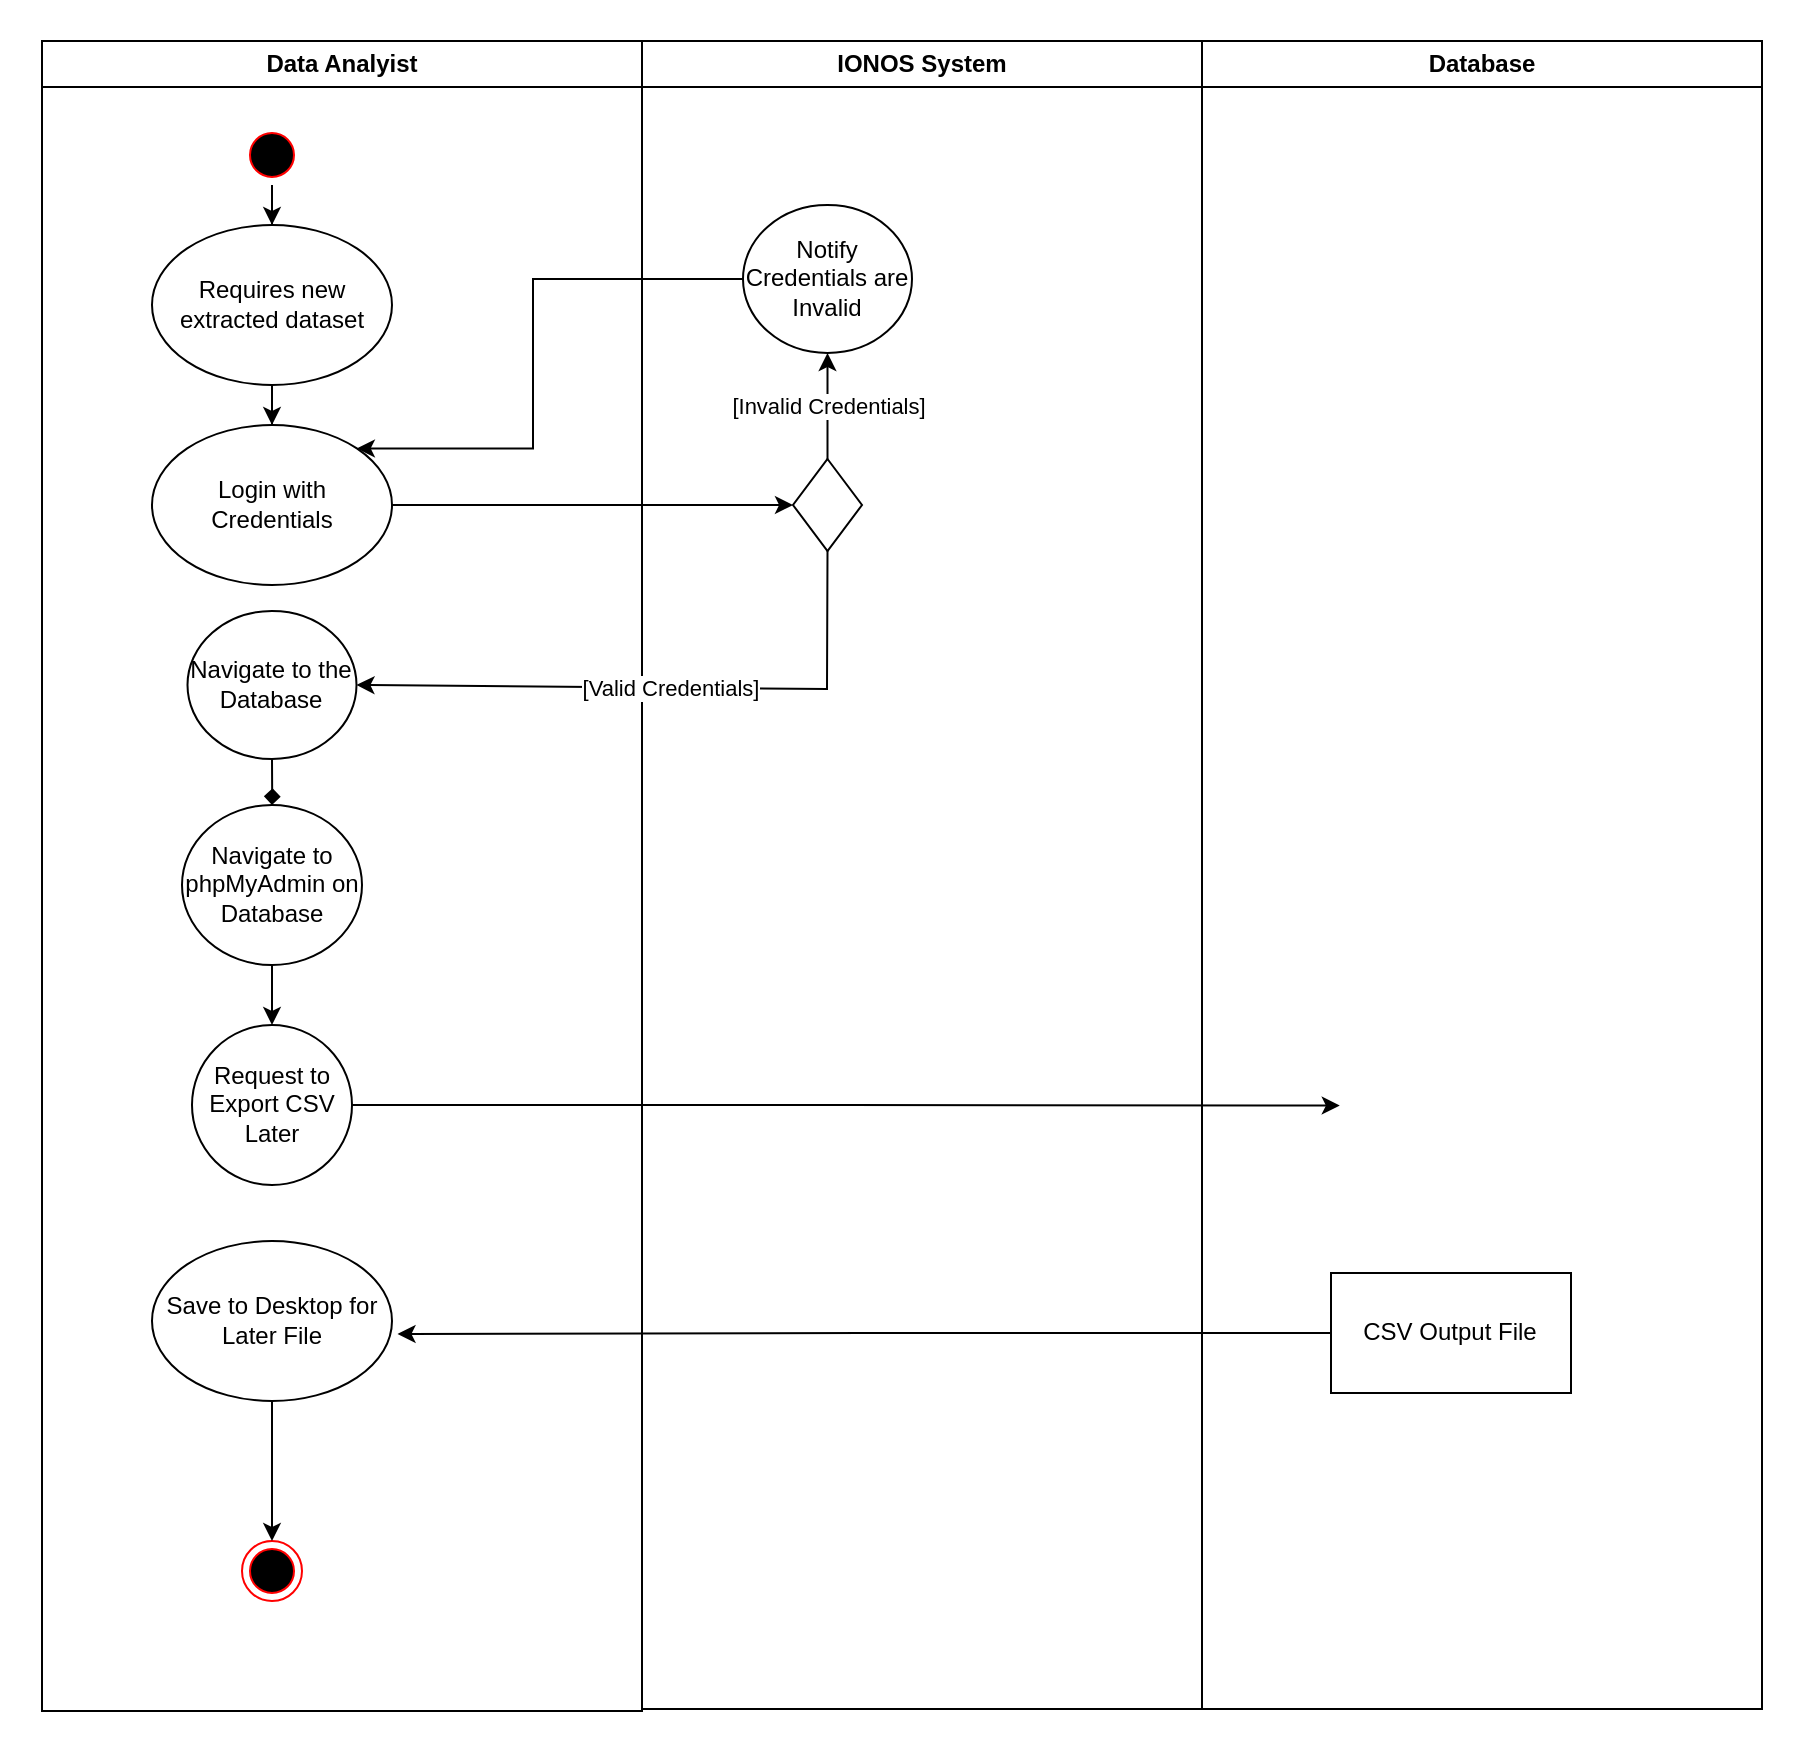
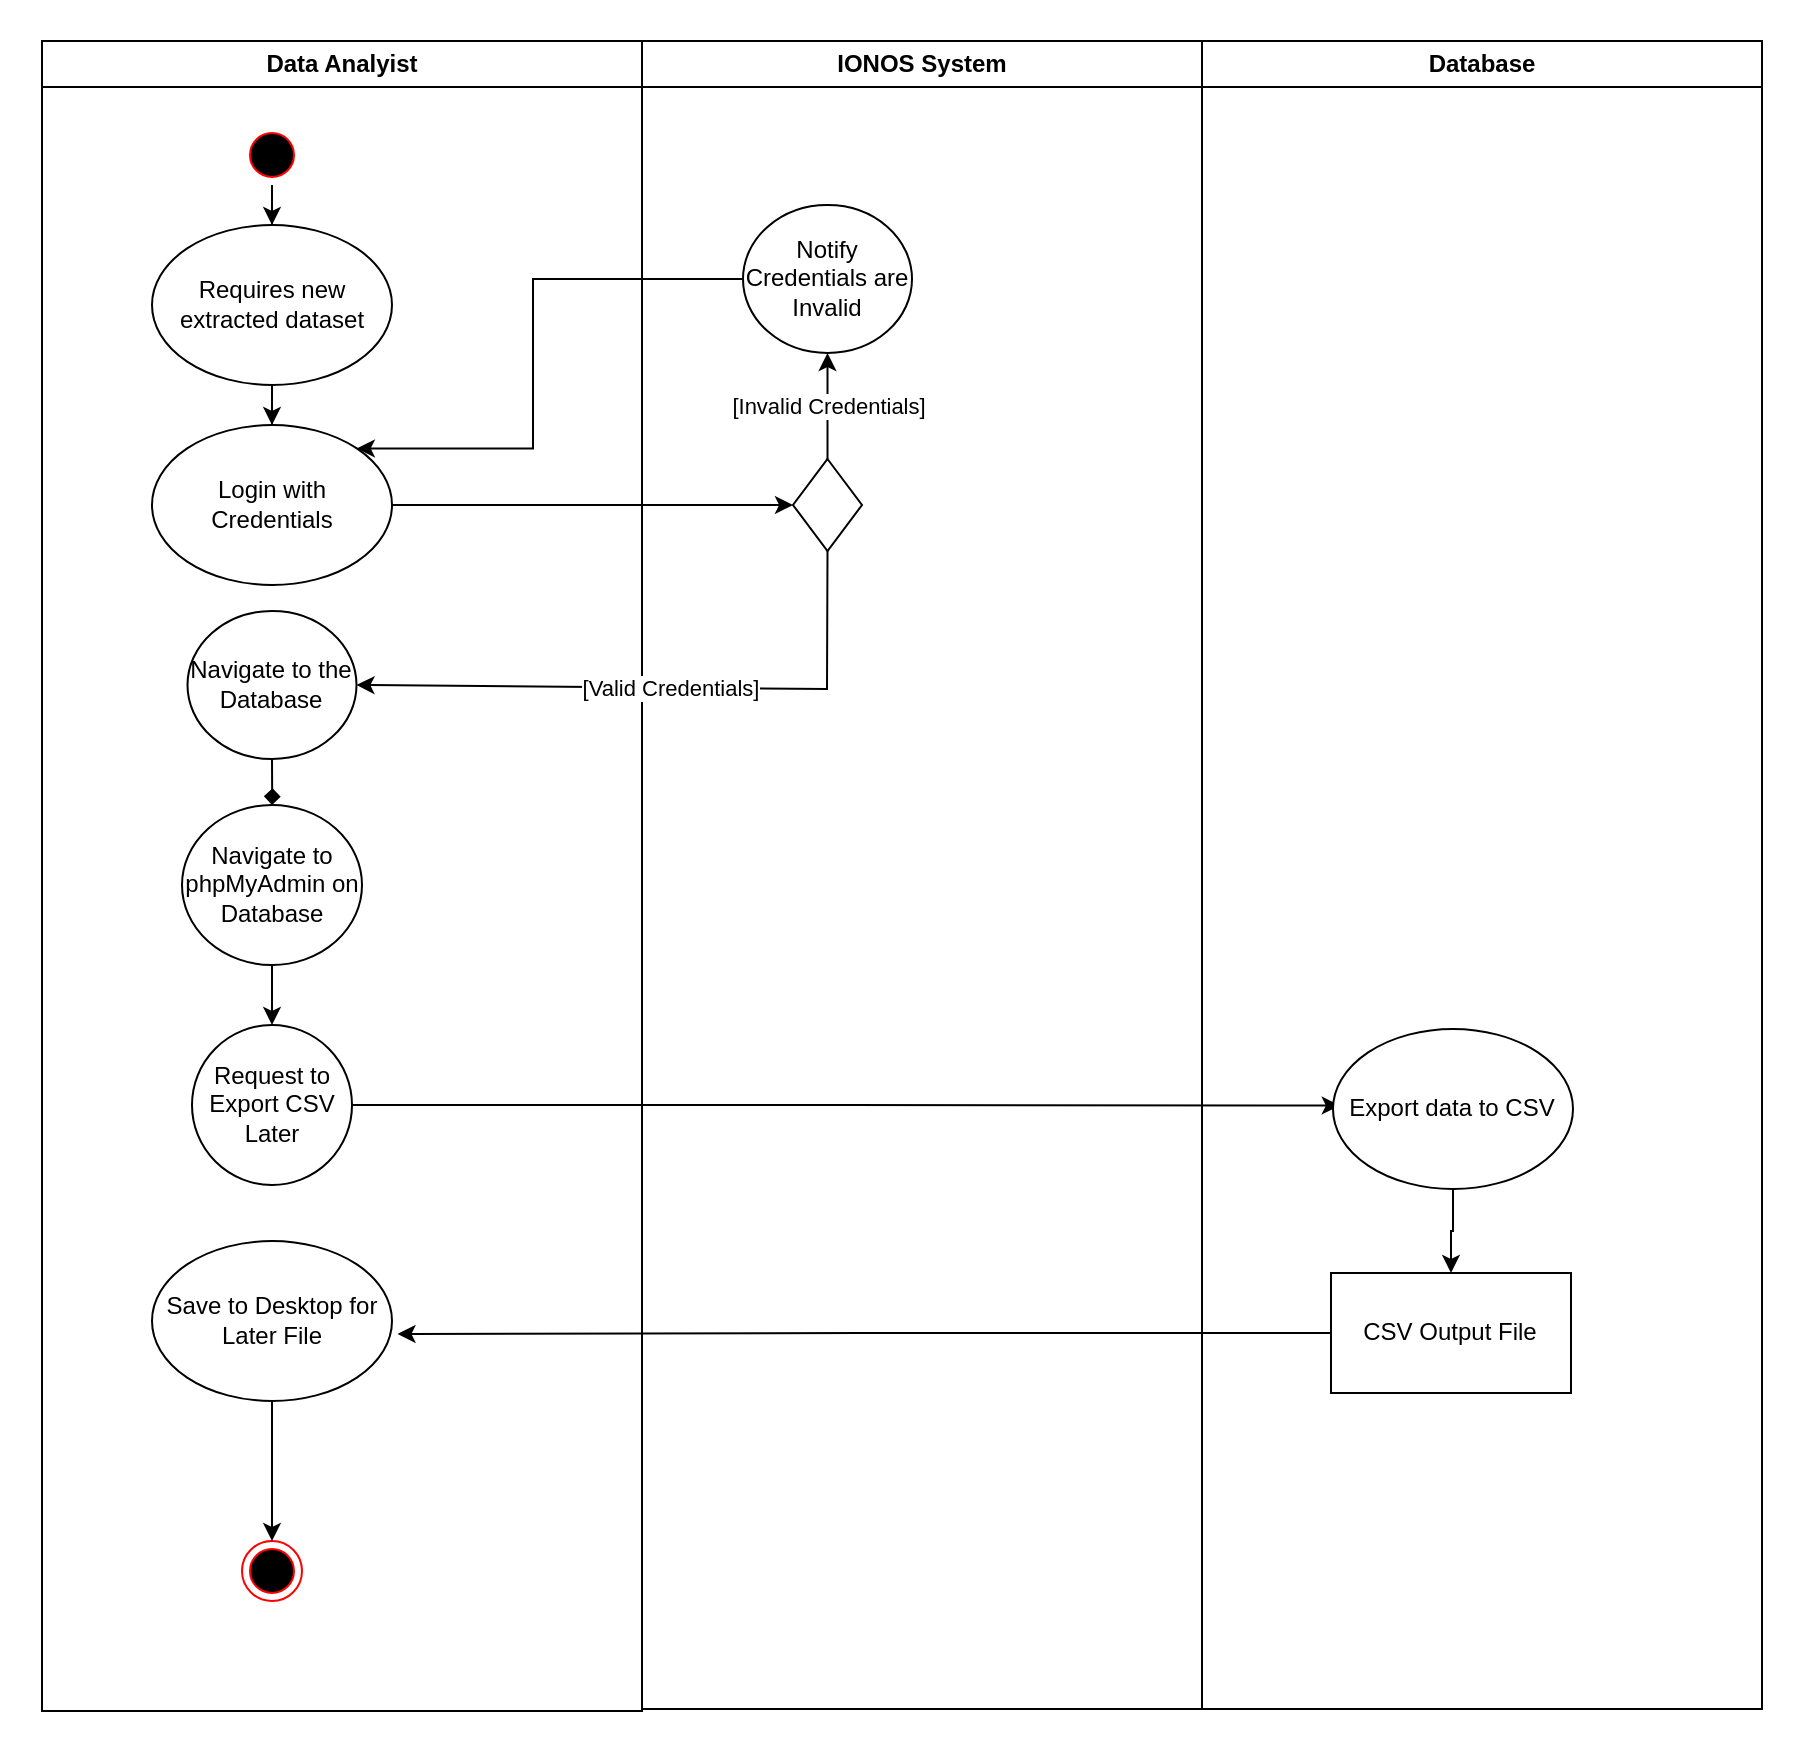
  <mxCell id="0" />
  <mxCell id="1" parent="0" />
  <mxCell id="2" value="Data Analyist" style="swimlane;whiteSpace=wrap" vertex="1" parent="1"><mxGeometry x="20.5" y="20" width="300" height="835" as="geometry" /></mxCell>
  <mxCell id="3" value="" style="edgeStyle=orthogonalEdgeStyle;rounded=0;orthogonalLoop=1;jettySize=auto;html=1;" edge="1" parent="2" source="5"><mxGeometry relative="1" as="geometry" /></mxCell>
  <mxCell id="4" value="" style="edgeStyle=orthogonalEdgeStyle;rounded=0;orthogonalLoop=1;jettySize=auto;html=1;" edge="1" parent="2" source="5" target="8"><mxGeometry relative="1" as="geometry" /></mxCell>
  <mxCell id="5" value="" style="ellipse;shape=startState;fillColor=#000000;strokeColor=#ff0000;" vertex="1" parent="2"><mxGeometry x="100" y="42" width="30" height="30" as="geometry" /></mxCell>
  <mxCell id="6" value="Login with&lt;br&gt;Credentials" style="ellipse;whiteSpace=wrap;html=1;" vertex="1" parent="2"><mxGeometry x="55" y="192" width="120" height="80" as="geometry" /></mxCell>
  <mxCell id="7" value="" style="edgeStyle=orthogonalEdgeStyle;rounded=0;orthogonalLoop=1;jettySize=auto;html=1;" edge="1" parent="2" source="8" target="6"><mxGeometry relative="1" as="geometry" /></mxCell>
  <mxCell id="8" value="Requires new extracted dataset" style="ellipse;whiteSpace=wrap;html=1;" vertex="1" parent="2"><mxGeometry x="55" y="92" width="120" height="80" as="geometry" /></mxCell>
  <mxCell id="9" value="" style="edgeStyle=orthogonalEdgeStyle;rounded=0;orthogonalLoop=1;jettySize=auto;html=1;endArrow=diamond;" edge="1" parent="2" source="10" target="12"><mxGeometry relative="1" as="geometry" /></mxCell>
  <mxCell id="10" value="Navigate to the Database" style="ellipse;whiteSpace=wrap;html=1;" vertex="1" parent="2"><mxGeometry x="72.75" y="285" width="84.5" height="74" as="geometry" /></mxCell>
  <mxCell id="11" value="" style="edgeStyle=orthogonalEdgeStyle;rounded=0;orthogonalLoop=1;jettySize=auto;html=1;" edge="1" parent="2" source="12" target="14"><mxGeometry relative="1" as="geometry" /></mxCell>
  <mxCell id="12" value="&lt;div&gt;Navigate to phpMyAdmin on Database&lt;/div&gt;" style="ellipse;whiteSpace=wrap;html=1;" vertex="1" parent="2"><mxGeometry x="70" y="382" width="90" height="80" as="geometry" /></mxCell>
  <mxCell id="13" style="edgeStyle=orthogonalEdgeStyle;rounded=0;orthogonalLoop=1;jettySize=auto;html=1;" edge="1" parent="2" source="14"><mxGeometry relative="1" as="geometry"><mxPoint x="648.879" y="532.303" as="targetPoint" /></mxGeometry></mxCell>
  <mxCell id="14" value="Request to Export CSV Later" style="ellipse;whiteSpace=wrap;html=1;" vertex="1" parent="2"><mxGeometry x="75" y="492" width="80" height="80" as="geometry" /></mxCell>
  <mxCell id="15" value="" style="ellipse;shape=endState;fillColor=#000000;strokeColor=#ff0000" vertex="1" parent="2"><mxGeometry x="100" y="750" width="30" height="30" as="geometry" /></mxCell>
  <mxCell id="16" value="" style="edgeStyle=orthogonalEdgeStyle;rounded=0;orthogonalLoop=1;jettySize=auto;html=1;" edge="1" parent="2" source="17" target="15"><mxGeometry relative="1" as="geometry" /></mxCell>
  <mxCell id="17" value="Save to Desktop for Later File" style="ellipse;whiteSpace=wrap;html=1;" vertex="1" parent="2"><mxGeometry x="55" y="600" width="120" height="80" as="geometry" /></mxCell>
  <mxCell id="18" value="IONOS System" style="swimlane;whiteSpace=wrap;startSize=23;" vertex="1" parent="1"><mxGeometry x="320.5" y="20" width="280" height="834" as="geometry" /></mxCell>
  <mxCell id="19" value="" style="rhombus;whiteSpace=wrap;html=1;" vertex="1" parent="18"><mxGeometry x="75.5" y="209" width="34.5" height="46" as="geometry" /></mxCell>
  <mxCell id="20" value="Notify Credentials are Invalid" style="ellipse;whiteSpace=wrap;html=1;" vertex="1" parent="18"><mxGeometry x="50.5" y="82" width="84.5" height="74" as="geometry" /></mxCell>
  <mxCell id="21" value="" style="endArrow=classic;html=1;rounded=0;exitX=0.5;exitY=0;exitDx=0;exitDy=0;entryX=0.5;entryY=1;entryDx=0;entryDy=0;" edge="1" parent="18" source="19" target="20"><mxGeometry relative="1" as="geometry"><mxPoint x="85.5" y="152" as="sourcePoint" /><mxPoint x="245.5" y="152" as="targetPoint" /></mxGeometry></mxCell>
  <mxCell id="22" value="&lt;div&gt;[Invalid Credentials]&lt;/div&gt;" style="edgeLabel;resizable=0;html=1;align=center;verticalAlign=middle;" connectable="0" vertex="1" parent="21"><mxGeometry relative="1" as="geometry" /></mxCell>
  <mxCell id="23" value="Database" style="swimlane;whiteSpace=wrap;startSize=23;" vertex="1" parent="1"><mxGeometry x="600.5" y="20" width="280" height="834" as="geometry" /></mxCell>
+ <mxCell id="24" value="" style="edgeStyle=orthogonalEdgeStyle;rounded=0;orthogonalLoop=1;jettySize=auto;html=1;" edge="1" parent="23" source="25" target="26"><mxGeometry relative="1" as="geometry" /></mxCell>
+ <mxCell id="25" value="Export data to CSV" style="ellipse;whiteSpace=wrap;html=1;" vertex="1" parent="23"><mxGeometry x="65.5" y="494" width="120" height="80" as="geometry" /></mxCell>
  <mxCell id="26" value="CSV Output File" style="whiteSpace=wrap;html=1;" vertex="1" parent="23"><mxGeometry x="64.5" y="616" width="120" height="60" as="geometry" /></mxCell>
  <mxCell id="27" value="" style="endArrow=classic;html=1;rounded=0;exitX=0.5;exitY=1;exitDx=0;exitDy=0;entryX=1;entryY=0.5;entryDx=0;entryDy=0;" edge="1" parent="1" source="19" target="10"><mxGeometry relative="1" as="geometry"><mxPoint x="416" y="421" as="sourcePoint" /><mxPoint x="226" y="464" as="targetPoint" /><Array as="points"><mxPoint x="413" y="344" /></Array></mxGeometry></mxCell>
  <mxCell id="28" value="Label" style="edgeLabel;resizable=0;html=1;align=center;verticalAlign=middle;" connectable="0" vertex="1" parent="27"><mxGeometry relative="1" as="geometry" /></mxCell>
  <mxCell id="29" value="&lt;div&gt;[Valid Credentials]&lt;/div&gt;" style="edgeLabel;html=1;align=center;verticalAlign=middle;resizable=0;points=[];" vertex="1" connectable="0" parent="27"><mxGeometry x="-0.025" relative="1" as="geometry"><mxPoint as="offset" /></mxGeometry></mxCell>
  <mxCell id="30" style="edgeStyle=orthogonalEdgeStyle;rounded=0;orthogonalLoop=1;jettySize=auto;html=1;exitX=1;exitY=0.5;exitDx=0;exitDy=0;entryX=0;entryY=0.5;entryDx=0;entryDy=0;" edge="1" parent="1" source="6" target="19"><mxGeometry relative="1" as="geometry"><mxPoint x="386" y="256" as="targetPoint" /></mxGeometry></mxCell>
  <mxCell id="31" style="edgeStyle=orthogonalEdgeStyle;rounded=0;orthogonalLoop=1;jettySize=auto;html=1;entryX=1.023;entryY=0.581;entryDx=0;entryDy=0;entryPerimeter=0;" edge="1" parent="1" source="26" target="17"><mxGeometry relative="1" as="geometry"><mxPoint x="192.758" y="673.121" as="targetPoint" /></mxGeometry></mxCell>
  <mxCell id="32" style="edgeStyle=orthogonalEdgeStyle;rounded=0;orthogonalLoop=1;jettySize=auto;html=1;entryX=1;entryY=0;entryDx=0;entryDy=0;" edge="1" parent="1" source="20" target="6"><mxGeometry relative="1" as="geometry"><Array as="points"><mxPoint x="266" y="139" /><mxPoint x="266" y="224" /></Array></mxGeometry></mxCell>
